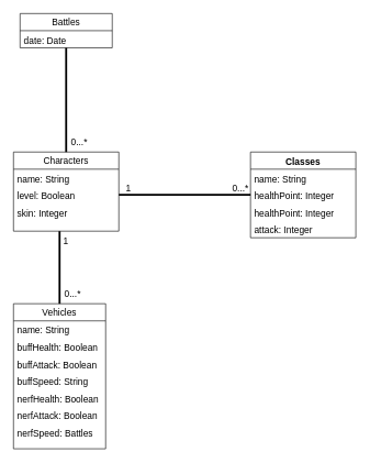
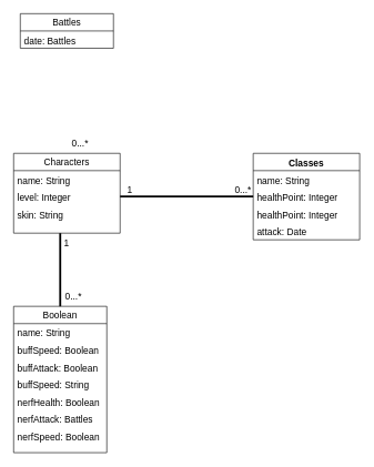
  <mxCell id="0" />
  <mxCell id="1" parent="0" />
  <mxCell id="2" value="Characters" style="swimlane;fontStyle=0;childLayout=stackLayout;horizontal=1;startSize=26;fillColor=none;horizontalStack=0;resizeParent=1;resizeParentMax=0;resizeLast=0;collapsible=1;marginBottom=0;fontSize=14;" parent="1" vertex="1"><mxGeometry x="20" y="230" width="160" height="120" as="geometry" /></mxCell>
  <mxCell id="3" value="name: String" style="text;strokeColor=none;fillColor=none;align=left;verticalAlign=top;spacingLeft=4;spacingRight=4;overflow=hidden;rotatable=0;points=[[0,0.5],[1,0.5]];portConstraint=eastwest;fontSize=14;" parent="2" vertex="1"><mxGeometry y="26" width="160" height="26" as="geometry" /></mxCell>
- <mxCell id="4" value="level: Boolean" style="text;strokeColor=none;fillColor=none;align=left;verticalAlign=top;spacingLeft=4;spacingRight=4;overflow=hidden;rotatable=0;points=[[0,0.5],[1,0.5]];portConstraint=eastwest;fontSize=14;" parent="2" vertex="1"><mxGeometry y="52" width="160" height="26" as="geometry" /></mxCell>
- <mxCell id="5" value="skin: Integer" style="text;strokeColor=none;fillColor=none;align=left;verticalAlign=top;spacingLeft=4;spacingRight=4;overflow=hidden;rotatable=0;points=[[0,0.5],[1,0.5]];portConstraint=eastwest;fontSize=14;" parent="2" vertex="1"><mxGeometry y="78" width="160" height="42" as="geometry" /></mxCell>
+ <mxCell id="4" value="level: Integer" style="text;strokeColor=none;fillColor=none;align=left;verticalAlign=top;spacingLeft=4;spacingRight=4;overflow=hidden;rotatable=0;points=[[0,0.5],[1,0.5]];portConstraint=eastwest;fontSize=14;" parent="2" vertex="1"><mxGeometry y="52" width="160" height="26" as="geometry" /></mxCell>
+ <mxCell id="5" value="skin: String" style="text;strokeColor=none;fillColor=none;align=left;verticalAlign=top;spacingLeft=4;spacingRight=4;overflow=hidden;rotatable=0;points=[[0,0.5],[1,0.5]];portConstraint=eastwest;fontSize=14;" parent="2" vertex="1"><mxGeometry y="78" width="160" height="42" as="geometry" /></mxCell>
  <mxCell id="6" value="Classes" style="swimlane;fontStyle=1;align=center;verticalAlign=top;childLayout=stackLayout;horizontal=1;startSize=26;horizontalStack=0;resizeParent=1;resizeParentMax=0;resizeLast=0;collapsible=1;marginBottom=0;fontSize=14;" parent="1" vertex="1"><mxGeometry x="380" y="230" width="160" height="130" as="geometry" /></mxCell>
  <mxCell id="7" value="name: String" style="text;strokeColor=none;fillColor=none;align=left;verticalAlign=top;spacingLeft=4;spacingRight=4;overflow=hidden;rotatable=0;points=[[0,0.5],[1,0.5]];portConstraint=eastwest;fontSize=14;" parent="6" vertex="1"><mxGeometry y="26" width="160" height="26" as="geometry" /></mxCell>
  <mxCell id="8" value="healthPoint: Integer" style="text;strokeColor=none;fillColor=none;align=left;verticalAlign=top;spacingLeft=4;spacingRight=4;overflow=hidden;rotatable=0;points=[[0,0.5],[1,0.5]];portConstraint=eastwest;fontSize=14;" parent="6" vertex="1"><mxGeometry y="52" width="160" height="26" as="geometry" /></mxCell>
  <mxCell id="9" value="healthPoint: Integer" style="text;strokeColor=none;fillColor=none;align=left;verticalAlign=top;spacingLeft=4;spacingRight=4;overflow=hidden;rotatable=0;points=[[0,0.5],[1,0.5]];portConstraint=eastwest;fontSize=14;" parent="6" vertex="1"><mxGeometry y="78" width="160" height="26" as="geometry" /></mxCell>
- <mxCell id="10" value="attack: Integer" style="text;strokeColor=none;fillColor=none;align=left;verticalAlign=top;spacingLeft=4;spacingRight=4;overflow=hidden;rotatable=0;points=[[0,0.5],[1,0.5]];portConstraint=eastwest;fontSize=14;" parent="6" vertex="1"><mxGeometry y="104" width="160" height="26" as="geometry" /></mxCell>
- <mxCell id="11" value="Vehicles" style="swimlane;fontStyle=0;childLayout=stackLayout;horizontal=1;startSize=26;fillColor=none;horizontalStack=0;resizeParent=1;resizeParentMax=0;resizeLast=0;collapsible=1;marginBottom=0;fontSize=14;" parent="1" vertex="1"><mxGeometry x="20" y="460" width="140" height="220" as="geometry" /></mxCell>
+ <mxCell id="10" value="attack: Date" style="text;strokeColor=none;fillColor=none;align=left;verticalAlign=top;spacingLeft=4;spacingRight=4;overflow=hidden;rotatable=0;points=[[0,0.5],[1,0.5]];portConstraint=eastwest;fontSize=14;" parent="6" vertex="1"><mxGeometry y="104" width="160" height="26" as="geometry" /></mxCell>
+ <mxCell id="11" value="Boolean" style="swimlane;fontStyle=0;childLayout=stackLayout;horizontal=1;startSize=26;fillColor=none;horizontalStack=0;resizeParent=1;resizeParentMax=0;resizeLast=0;collapsible=1;marginBottom=0;fontSize=14;" parent="1" vertex="1"><mxGeometry x="20" y="460" width="140" height="220" as="geometry" /></mxCell>
  <mxCell id="12" value="name: String" style="text;strokeColor=none;fillColor=none;align=left;verticalAlign=top;spacingLeft=4;spacingRight=4;overflow=hidden;rotatable=0;points=[[0,0.5],[1,0.5]];portConstraint=eastwest;fontSize=14;" parent="11" vertex="1"><mxGeometry y="26" width="140" height="26" as="geometry" /></mxCell>
- <mxCell id="13" value="buffHealth: Boolean" style="text;strokeColor=none;fillColor=none;align=left;verticalAlign=top;spacingLeft=4;spacingRight=4;overflow=hidden;rotatable=0;points=[[0,0.5],[1,0.5]];portConstraint=eastwest;fontSize=14;" parent="11" vertex="1"><mxGeometry y="52" width="140" height="26" as="geometry" /></mxCell>
+ <mxCell id="13" value="buffSpeed: Boolean" style="text;strokeColor=none;fillColor=none;align=left;verticalAlign=top;spacingLeft=4;spacingRight=4;overflow=hidden;rotatable=0;points=[[0,0.5],[1,0.5]];portConstraint=eastwest;fontSize=14;" parent="11" vertex="1"><mxGeometry y="52" width="140" height="26" as="geometry" /></mxCell>
  <mxCell id="14" value="buffAttack: Boolean" style="text;strokeColor=none;fillColor=none;align=left;verticalAlign=top;spacingLeft=4;spacingRight=4;overflow=hidden;rotatable=0;points=[[0,0.5],[1,0.5]];portConstraint=eastwest;fontSize=14;" parent="11" vertex="1"><mxGeometry y="78" width="140" height="26" as="geometry" /></mxCell>
  <mxCell id="15" value="buffSpeed: String" style="text;strokeColor=none;fillColor=none;align=left;verticalAlign=top;spacingLeft=4;spacingRight=4;overflow=hidden;rotatable=0;points=[[0,0.5],[1,0.5]];portConstraint=eastwest;fontSize=14;" parent="11" vertex="1"><mxGeometry y="104" width="140" height="26" as="geometry" /></mxCell>
  <mxCell id="16" value="nerfHealth: Boolean" style="text;strokeColor=none;fillColor=none;align=left;verticalAlign=top;spacingLeft=4;spacingRight=4;overflow=hidden;rotatable=0;points=[[0,0.5],[1,0.5]];portConstraint=eastwest;fontSize=14;" parent="11" vertex="1"><mxGeometry y="130" width="140" height="26" as="geometry" /></mxCell>
- <mxCell id="17" value="nerfAttack: Boolean" style="text;strokeColor=none;fillColor=none;align=left;verticalAlign=top;spacingLeft=4;spacingRight=4;overflow=hidden;rotatable=0;points=[[0,0.5],[1,0.5]];portConstraint=eastwest;fontSize=14;" parent="11" vertex="1"><mxGeometry y="156" width="140" height="26" as="geometry" /></mxCell>
- <mxCell id="18" value="nerfSpeed: Battles&#10;" style="text;strokeColor=none;fillColor=none;align=left;verticalAlign=top;spacingLeft=4;spacingRight=4;overflow=hidden;rotatable=0;points=[[0,0.5],[1,0.5]];portConstraint=eastwest;fontSize=14;" parent="11" vertex="1"><mxGeometry y="182" width="140" height="38" as="geometry" /></mxCell>
+ <mxCell id="17" value="nerfAttack: Battles" style="text;strokeColor=none;fillColor=none;align=left;verticalAlign=top;spacingLeft=4;spacingRight=4;overflow=hidden;rotatable=0;points=[[0,0.5],[1,0.5]];portConstraint=eastwest;fontSize=14;" parent="11" vertex="1"><mxGeometry y="156" width="140" height="26" as="geometry" /></mxCell>
+ <mxCell id="18" value="nerfSpeed: Boolean&#10;" style="text;strokeColor=none;fillColor=none;align=left;verticalAlign=top;spacingLeft=4;spacingRight=4;overflow=hidden;rotatable=0;points=[[0,0.5],[1,0.5]];portConstraint=eastwest;fontSize=14;" parent="11" vertex="1"><mxGeometry y="182" width="140" height="38" as="geometry" /></mxCell>
  <mxCell id="19" value="Battles" style="swimlane;fontStyle=0;childLayout=stackLayout;horizontal=1;startSize=26;fillColor=none;horizontalStack=0;resizeParent=1;resizeParentMax=0;resizeLast=0;collapsible=1;marginBottom=0;fontSize=14;" parent="1" vertex="1"><mxGeometry x="30" y="20" width="140" height="52" as="geometry" /></mxCell>
- <mxCell id="20" value="date: Date" style="text;strokeColor=none;fillColor=none;align=left;verticalAlign=top;spacingLeft=4;spacingRight=4;overflow=hidden;rotatable=0;points=[[0,0.5],[1,0.5]];portConstraint=eastwest;fontSize=14;" parent="19" vertex="1"><mxGeometry y="26" width="140" height="26" as="geometry" /></mxCell>
+ <mxCell id="20" value="date: Battles" style="text;strokeColor=none;fillColor=none;align=left;verticalAlign=top;spacingLeft=4;spacingRight=4;overflow=hidden;rotatable=0;points=[[0,0.5],[1,0.5]];portConstraint=eastwest;fontSize=14;" parent="19" vertex="1"><mxGeometry y="26" width="140" height="26" as="geometry" /></mxCell>
  <mxCell id="21" value="" style="endArrow=none;startArrow=none;endFill=0;startFill=0;endSize=8;html=1;verticalAlign=bottom;labelBackgroundColor=none;strokeWidth=3;fontSize=14;exitX=1;exitY=0.5;exitDx=0;exitDy=0;entryX=0;entryY=0.5;entryDx=0;entryDy=0;" parent="1" source="4" target="8" edge="1"><mxGeometry width="160" relative="1" as="geometry"><mxPoint x="260" y="43.5" as="sourcePoint" /><mxPoint x="420" y="43.5" as="targetPoint" /></mxGeometry></mxCell>
  <mxCell id="22" value="1" style="text;html=1;strokeColor=none;fillColor=none;align=center;verticalAlign=middle;whiteSpace=wrap;rounded=0;fontSize=14;" parent="1" vertex="1"><mxGeometry x="180" y="270" width="30" height="30" as="geometry" /></mxCell>
  <mxCell id="23" value="0...*" style="text;html=1;strokeColor=none;fillColor=none;align=center;verticalAlign=middle;whiteSpace=wrap;rounded=0;fontSize=14;" parent="1" vertex="1"><mxGeometry x="100" y="200" width="40" height="30" as="geometry" /></mxCell>
- <mxCell id="24" value="" style="endArrow=none;startArrow=none;endFill=0;startFill=0;endSize=8;html=1;verticalAlign=bottom;labelBackgroundColor=none;strokeWidth=3;fontSize=14;exitX=0.5;exitY=0;exitDx=0;exitDy=0;" parent="1" source="2" target="19" edge="1"><mxGeometry width="160" relative="1" as="geometry"><mxPoint x="20" y="160" as="sourcePoint" /><mxPoint x="220" y="120" as="targetPoint" /></mxGeometry></mxCell>
  <mxCell id="25" value="" style="endArrow=none;startArrow=none;endFill=0;startFill=0;endSize=8;html=1;verticalAlign=bottom;labelBackgroundColor=none;strokeWidth=3;fontSize=14;" parent="1" source="11" edge="1"><mxGeometry width="160" relative="1" as="geometry"><mxPoint x="20" y="420" as="sourcePoint" /><mxPoint x="90" y="350" as="targetPoint" /></mxGeometry></mxCell>
  <mxCell id="26" value="1" style="text;html=1;strokeColor=none;fillColor=none;align=center;verticalAlign=middle;whiteSpace=wrap;rounded=0;fontSize=14;" parent="1" vertex="1"><mxGeometry x="80" y="350" width="40" height="30" as="geometry" /></mxCell>
  <mxCell id="27" value="0...*" style="text;html=1;strokeColor=none;fillColor=none;align=center;verticalAlign=middle;whiteSpace=wrap;rounded=0;fontSize=14;" parent="1" vertex="1"><mxGeometry x="90" y="430" width="40" height="30" as="geometry" /></mxCell>
  <mxCell id="28" value="0...*" style="text;html=1;strokeColor=none;fillColor=none;align=center;verticalAlign=middle;whiteSpace=wrap;rounded=0;fontSize=14;" parent="1" vertex="1"><mxGeometry x="350" y="270" width="30" height="30" as="geometry" /></mxCell>
